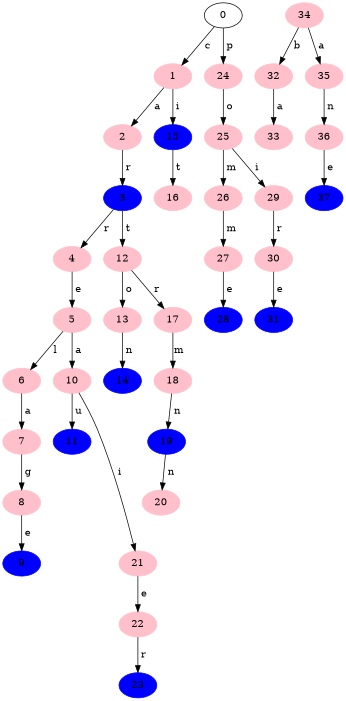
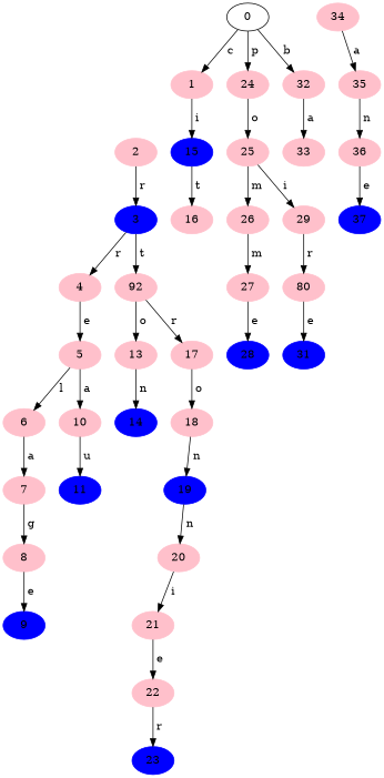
  digraph {
    node [color=pink style=filled]
    1
    2
    15 [color=blue]
    3 [color=blue]
    16
    0 [color="" style=""]
    24
    32
    25
    33
    4
-   12
+   12 [label=92]
    5
    13
    17
    6
    10
    7
    11 [color=blue]
    8
    9 [color=blue]
    14 [color=blue]
    18
    19 [color=blue]
    20
    21
    22
    23 [color=blue]
    26
    29
    27
-   30
+   30 [label=80]
    28 [color=blue]
    31 [color=blue]
    34
    35
    36
    37 [color=blue]
-   1 -> 2 [label=" a"]
    1 -> 15 [label=" i"]
    2 -> 3 [label=" r"]
    15 -> 16 [label=" t"]
    3 -> 4 [label=" r"]
    3 -> 12 [label=" t"]
    0 -> 1 [label=" c"]
    0 -> 24 [label=" p"]
-   34 -> 32 [label=" b"]
+   0 -> 32 [label=" b"]
    24 -> 25 [label=" o"]
    32 -> 33 [label=" a"]
    25 -> 26 [label=" m"]
    25 -> 29 [label=" i"]
    4 -> 5 [label=" e"]
    12 -> 13 [label=" o"]
    12 -> 17 [label=" r"]
    5 -> 6 [label=" l"]
    5 -> 10 [label=" a"]
    13 -> 14 [label=" n"]
-   17 -> 18 [label=" m"]
+   17 -> 18 [label=" o"]
    6 -> 7 [label=" a"]
    10 -> 11 [label=" u"]
    7 -> 8 [label=" g"]
    8 -> 9 [label=" e"]
    18 -> 19 [label=" n"]
    19 -> 20 [label=" n"]
-   10 -> 21 [label=" i"]
+   20 -> 21 [label=" i"]
    21 -> 22 [label=" e"]
    22 -> 23 [label=" r"]
    26 -> 27 [label=" m"]
    29 -> 30 [label=" r"]
    27 -> 28 [label=" e"]
    30 -> 31 [label=" e"]
    34 -> 35 [label=" a"]
    35 -> 36 [label=" n"]
    36 -> 37 [label=" e"]
  }
